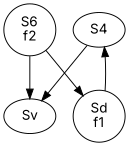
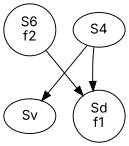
  digraph {
    fontname=Inter
    node [fontname=Inter]
    edge [fontname=Inter]
    n1 [label=S4]
    n2 [label=Sv]
    n3 [label="Sd\nf1"]
    n4 [label="S6\nf2"]
    n1 -> n2
-   n3 -> n1
-   n4 -> n2
+   n1 -> n3
    n4 -> n3
  }
